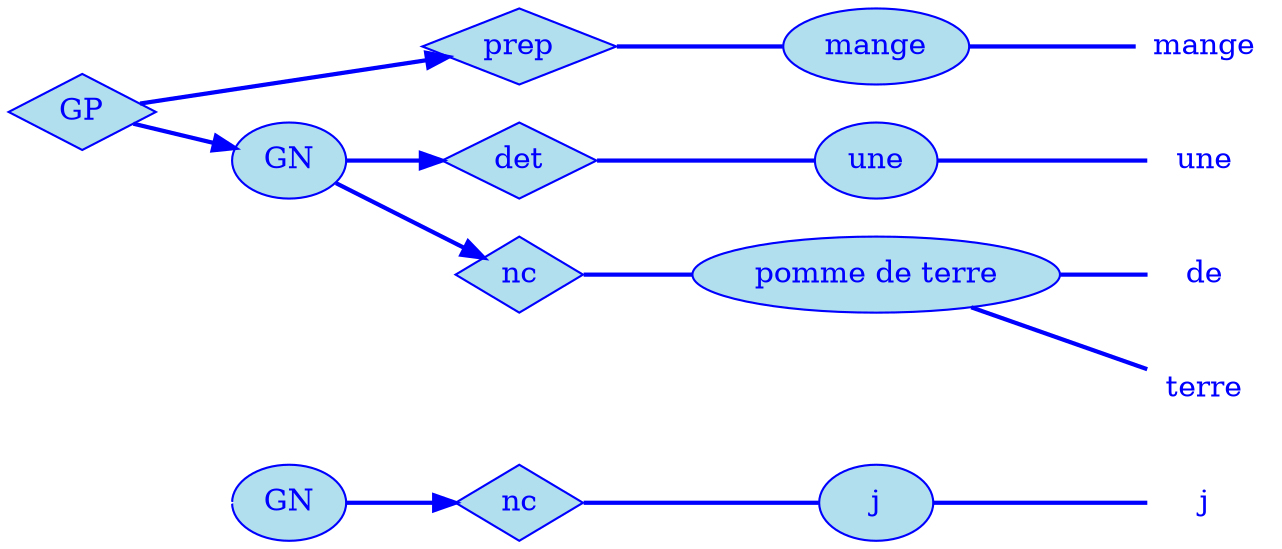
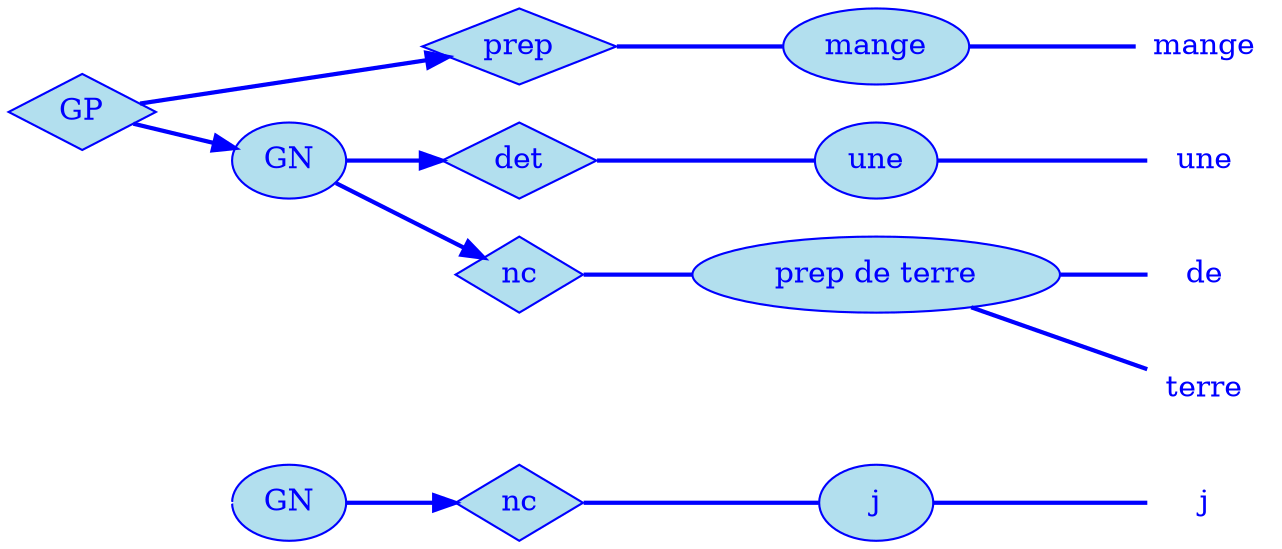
  digraph {
    rankdir=LR
    node [fillcolor=lightblue2 fontcolor=blue shape=plaintext color=blue style=filled]
    edge [arrowhead=none color=blue fontcolor=blue minlen=1 style=bold]
    n1 [height=0.50 label=j width=0.75 color="" style=""]
    n2 [height=0.50 label=j shape=ellipse width=0.75]
    n3 [height=0.50 label=nc shape=diamond width=0.75]
    n4 [arrowhead=doubleoctagon height=0.50 label=GN width=0.75 shape=""]
    n5 [height=0.50 label=mange width=0.86 color="" style=""]
    n6 [height=0.50 label=mange shape=ellipse width=1.22]
    n7 [height=0.50 label=prep shape=diamond width=0.89]
    n8 [height=0.50 label=une width=0.75 color="" style=""]
    n9 [height=0.50 label=une shape=ellipse width=0.81]
    n10 [height=0.50 label=det shape=diamond width=0.75]
    n11 [height=0.50 label=de width=0.75 color="" style=""]
    n12 [height=0.50 label=terre width=0.75 color="" style=""]
-   n13 [height=0.50 label="pomme de terre" shape=ellipse width=2.42]
+   n13 [height=0.50 label="prep de terre" shape=ellipse width=2.42]
    n14 [height=0.50 label=nc shape=diamond width=0.75]
    n15 [arrowhead=doubleoctagon height=0.50 label=GN width=0.75 shape=""]
    n16 [arrowhead=doubleoctagon height=0.50 label=GP shape=diamond width=0.75]
    "mc1s1_chk0#chunk#empty" [color=white fillcolor=white fontcolor=white height=0.06 shape=point width=0.06 style=""]
    n2 -> n1
    n3 -> n2
    n4 -> n3 [shape=normal arrowhead=""]
    n6 -> n5
    n7 -> n6
    n9 -> n8
    n10 -> n9
    n13 -> n11
    n13 -> n12
    n14 -> n13
    n15 -> n10 [shape=normal arrowhead=""]
    n15 -> n14 [shape=normal arrowhead=""]
    n16 -> n7 [minlen=2 shape=normal arrowhead=""]
    n16 -> n15 [shape=normal arrowhead=""]
    "mc1s1_chk0#chunk#empty" -> n4 [color=white fontcolor=white shape=none arrowhead="" style=""]
  }
